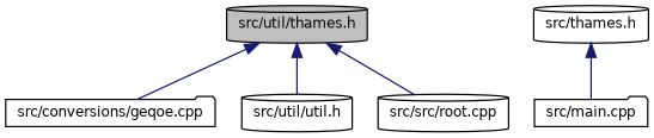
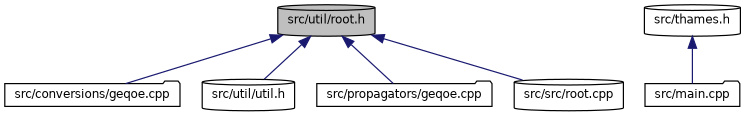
  digraph {
    node [color=black fillcolor=white fontname=Helvetica fontsize=10 shape=cylinder style=filled]
    edge [color=midnightblue dir=back fontname=Helvetica fontsize=10 labelfontname=Helvetica labelfontsize=10 style=solid]
-   n1 [fillcolor=grey75 fontcolor=black height=0.2 label="src/util/thames.h" width=0.4]
+   n1 [fillcolor=grey75 fontcolor=black height=0.2 label="src/util/root.h" width=0.4]
    n2 [height=0.2 label="src/conversions/geqoe.cpp" shape=folder width=0.4]
    n3 [height=0.2 label="src/util/util.h" width=0.4]
+   n4 [height=0.2 label="src/propagators/geqoe.cpp" shape=folder width=0.4]
    n5 [height=0.2 label="src/src/root.cpp" width=0.4]
    n6 [height=0.2 label="src/thames.h" width=0.4]
    n7 [height=0.2 label="src/main.cpp" shape=folder width=0.4]
    n1 -> n2
    n1 -> n3
+   n1 -> n4
    n1 -> n5
    n6 -> n7
  }
